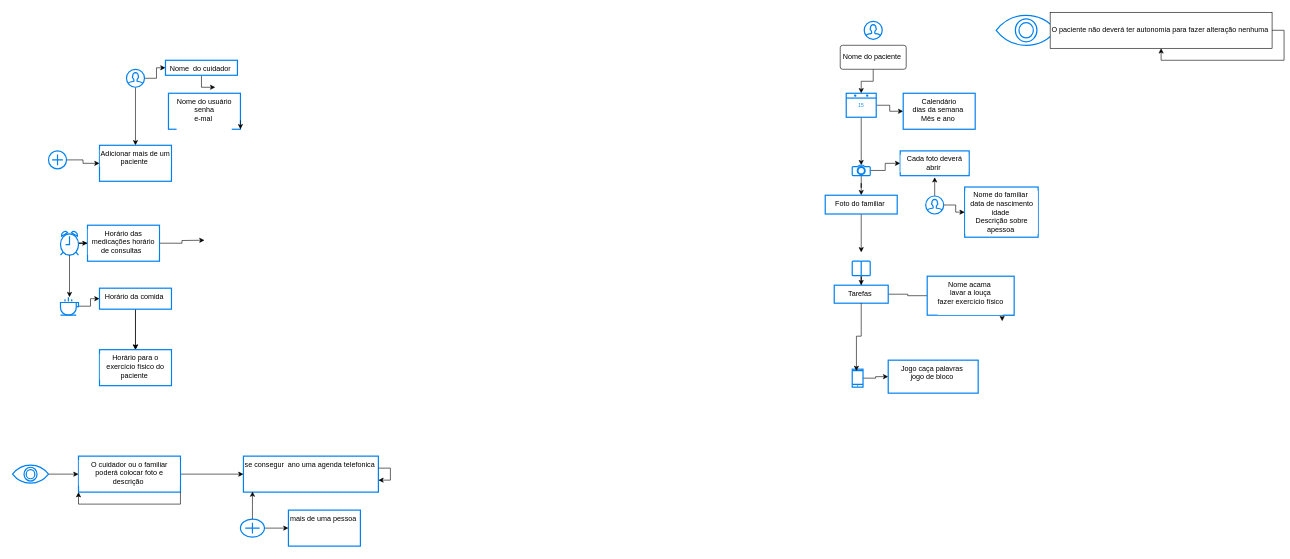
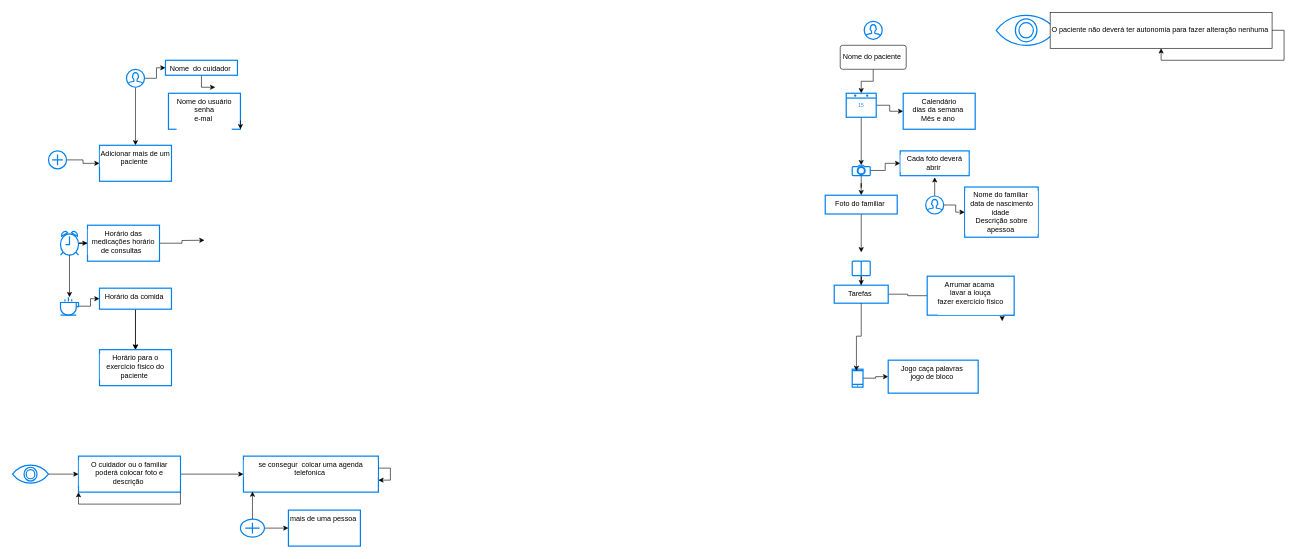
  <mxCell id="0" />
  <mxCell id="1" parent="0" />
  <mxCell id="2" value="" style="html=1;verticalLabelPosition=bottom;align=center;labelBackgroundColor=#ffffff;verticalAlign=top;strokeWidth=2;strokeColor=#0080F0;shadow=0;dashed=0;shape=mxgraph.ios7.icons.user;" vertex="1" parent="1"><mxGeometry x="1440" y="35" width="30" height="30" as="geometry" /></mxCell>
  <mxCell id="3" style="edgeStyle=orthogonalEdgeStyle;rounded=0;orthogonalLoop=1;jettySize=auto;html=1;exitX=0.5;exitY=1;exitDx=0;exitDy=0;" edge="1" parent="1" source="4" target="7"><mxGeometry relative="1" as="geometry"><mxPoint x="1455" y="145" as="targetPoint" /></mxGeometry></mxCell>
  <mxCell id="4" value="Nome do paciente&amp;nbsp;" style="rounded=1;arcSize=10;whiteSpace=wrap;html=1;align=center;" vertex="1" parent="1"><mxGeometry y="75" width="110" height="40" as="geometry" x="1400" /></mxCell>
  <mxCell id="5" value="" style="edgeStyle=orthogonalEdgeStyle;rounded=0;orthogonalLoop=1;jettySize=auto;html=1;" edge="1" parent="1" source="7" target="8"><mxGeometry relative="1" as="geometry" /></mxCell>
  <mxCell id="6" style="edgeStyle=orthogonalEdgeStyle;rounded=0;orthogonalLoop=1;jettySize=auto;html=1;" edge="1" parent="1" source="7" target="11"><mxGeometry relative="1" as="geometry"><mxPoint x="1435" y="255" as="targetPoint" /></mxGeometry></mxCell>
  <mxCell id="7" value="" style="html=1;verticalLabelPosition=bottom;align=center;labelBackgroundColor=#ffffff;verticalAlign=top;strokeWidth=2;strokeColor=#0080F0;shadow=0;dashed=0;shape=mxgraph.ios7.icons.calendar;" vertex="1" parent="1"><mxGeometry x="1410" y="155" width="50" height="40" as="geometry" /></mxCell>
  <mxCell id="8" value="Calendário&lt;div&gt;dias da semana&amp;nbsp;&lt;/div&gt;&lt;div&gt;Mês e ano&amp;nbsp;&lt;/div&gt;" style="whiteSpace=wrap;html=1;verticalAlign=top;strokeColor=#0080F0;labelBackgroundColor=#ffffff;strokeWidth=2;shadow=0;dashed=0;" vertex="1" parent="1"><mxGeometry x="1505" y="155" width="120" height="60" as="geometry" /></mxCell>
  <mxCell id="9" value="" style="edgeStyle=orthogonalEdgeStyle;rounded=0;orthogonalLoop=1;jettySize=auto;html=1;" edge="1" parent="1" source="11" target="13"><mxGeometry relative="1" as="geometry" /></mxCell>
  <mxCell id="10" value="" style="edgeStyle=orthogonalEdgeStyle;rounded=0;orthogonalLoop=1;jettySize=auto;html=1;" edge="1" parent="1" source="11" target="14"><mxGeometry relative="1" as="geometry" /></mxCell>
  <mxCell id="11" value="" style="html=1;verticalLabelPosition=bottom;align=center;labelBackgroundColor=#ffffff;verticalAlign=top;strokeWidth=2;strokeColor=#0080F0;shadow=0;dashed=0;shape=mxgraph.ios7.icons.camera;" vertex="1" parent="1"><mxGeometry x="1420" y="275" width="30" height="17.4" as="geometry" /></mxCell>
  <mxCell id="12" style="edgeStyle=orthogonalEdgeStyle;rounded=0;orthogonalLoop=1;jettySize=auto;html=1;" edge="1" parent="1" source="13"><mxGeometry relative="1" as="geometry"><mxPoint x="1435" y="420.15" as="targetPoint" /></mxGeometry></mxCell>
  <mxCell id="13" value="Foto do familiar&amp;nbsp;" style="whiteSpace=wrap;html=1;verticalAlign=top;strokeColor=#0080F0;labelBackgroundColor=#ffffff;strokeWidth=2;shadow=0;dashed=0;" vertex="1" parent="1"><mxGeometry x="1375" y="325" width="120" height="31.3" as="geometry" /></mxCell>
  <mxCell id="14" value="Cada foto deverá abrir&amp;nbsp;" style="whiteSpace=wrap;html=1;verticalAlign=top;strokeColor=#0080F0;labelBackgroundColor=#ffffff;strokeWidth=2;shadow=0;dashed=0;" vertex="1" parent="1"><mxGeometry x="1500" y="251.1" width="115" height="41.3" as="geometry" /></mxCell>
  <mxCell id="15" style="edgeStyle=orthogonalEdgeStyle;rounded=0;orthogonalLoop=1;jettySize=auto;html=1;" edge="1" parent="1" source="17"><mxGeometry relative="1" as="geometry"><mxPoint x="1557.5" y="295" as="targetPoint" /></mxGeometry></mxCell>
  <mxCell id="16" value="" style="edgeStyle=orthogonalEdgeStyle;rounded=0;orthogonalLoop=1;jettySize=auto;html=1;" edge="1" parent="1" source="17" target="18"><mxGeometry relative="1" as="geometry" /></mxCell>
  <mxCell id="17" value="" style="html=1;verticalLabelPosition=bottom;align=center;labelBackgroundColor=#ffffff;verticalAlign=top;strokeWidth=2;strokeColor=#0080F0;shadow=0;dashed=0;shape=mxgraph.ios7.icons.user;" vertex="1" parent="1"><mxGeometry x="1542.5" y="326.3" width="30" height="30" as="geometry" /></mxCell>
  <mxCell id="18" value="Nome do familiar&amp;nbsp;&lt;div&gt;data de nascimento idade&amp;nbsp;&lt;/div&gt;&lt;div&gt;Descrição sobre apessoa&amp;nbsp;&lt;/div&gt;" style="whiteSpace=wrap;html=1;verticalAlign=top;strokeColor=#0080F0;labelBackgroundColor=#ffffff;strokeWidth=2;shadow=0;dashed=0;" vertex="1" parent="1"><mxGeometry x="1607.5" y="311.3" width="122.5" height="83.7" as="geometry" /></mxCell>
  <mxCell id="19" value="" style="edgeStyle=orthogonalEdgeStyle;rounded=0;orthogonalLoop=1;jettySize=auto;html=1;" edge="1" parent="1" source="20" target="22"><mxGeometry relative="1" as="geometry" /></mxCell>
  <mxCell id="20" value="" style="html=1;verticalLabelPosition=bottom;align=center;labelBackgroundColor=#ffffff;verticalAlign=top;strokeWidth=2;strokeColor=#0080F0;shadow=0;dashed=0;shape=mxgraph.ios7.icons.book;" vertex="1" parent="1"><mxGeometry x="1420" y="435" width="30" height="25.5" as="geometry" /></mxCell>
  <mxCell id="21" value="" style="edgeStyle=orthogonalEdgeStyle;rounded=0;orthogonalLoop=1;jettySize=auto;html=1;endArrow=none;" edge="1" parent="1" source="22" target="24"><mxGeometry relative="1" as="geometry" /></mxCell>
  <mxCell id="22" value="Tarefas&amp;nbsp;" style="whiteSpace=wrap;html=1;verticalAlign=top;strokeColor=#0080F0;labelBackgroundColor=#ffffff;strokeWidth=2;shadow=0;dashed=0;" vertex="1" parent="1"><mxGeometry x="1390" y="475" width="90" height="30" as="geometry" /></mxCell>
  <mxCell id="23" style="edgeStyle=orthogonalEdgeStyle;rounded=0;orthogonalLoop=1;jettySize=auto;html=1;exitX=1;exitY=1;exitDx=0;exitDy=0;" edge="1" parent="1" source="24"><mxGeometry relative="1" as="geometry"><mxPoint x="1670" y="535" as="targetPoint" /></mxGeometry></mxCell>
- <mxCell id="24" value="Nome acama&amp;nbsp;&lt;div&gt;lavar a louça&lt;/div&gt;&lt;div&gt;fazer exercício físico&lt;/div&gt;&lt;div&gt;&amp;nbsp;&amp;nbsp;&lt;/div&gt;" style="whiteSpace=wrap;html=1;verticalAlign=top;strokeColor=#0080F0;labelBackgroundColor=#ffffff;strokeWidth=2;shadow=0;dashed=0;" vertex="1" parent="1"><mxGeometry x="1545" y="460" width="145" height="65" as="geometry" /></mxCell>
+ <mxCell id="24" value="Arrumar acama&amp;nbsp;&lt;div&gt;lavar a louça&lt;/div&gt;&lt;div&gt;fazer exercício físico&lt;/div&gt;&lt;div&gt;&amp;nbsp;&amp;nbsp;&lt;/div&gt;" style="whiteSpace=wrap;html=1;verticalAlign=top;strokeColor=#0080F0;labelBackgroundColor=#ffffff;strokeWidth=2;shadow=0;dashed=0;" vertex="1" parent="1"><mxGeometry x="1545" y="460" width="145" height="65" as="geometry" /></mxCell>
  <mxCell id="25" value="" style="edgeStyle=orthogonalEdgeStyle;rounded=0;orthogonalLoop=1;jettySize=auto;html=1;" edge="1" parent="1" source="26" target="28"><mxGeometry relative="1" as="geometry" /></mxCell>
  <mxCell id="26" value="" style="html=1;verticalLabelPosition=bottom;align=center;labelBackgroundColor=#ffffff;verticalAlign=top;strokeWidth=2;strokeColor=#0080F0;shadow=0;dashed=0;shape=mxgraph.ios7.icons.smartphone;" vertex="1" parent="1"><mxGeometry x="1420" y="615" width="18" height="30" as="geometry" /></mxCell>
  <mxCell id="27" style="edgeStyle=orthogonalEdgeStyle;rounded=0;orthogonalLoop=1;jettySize=auto;html=1;exitX=0.5;exitY=1;exitDx=0;exitDy=0;entryX=0.389;entryY=0.1;entryDx=0;entryDy=0;entryPerimeter=0;" edge="1" parent="1" source="22" target="26"><mxGeometry relative="1" as="geometry" /></mxCell>
  <mxCell id="28" value="Jogo caça palavras&amp;nbsp;&lt;div&gt;jogo de bloco&amp;nbsp;&lt;/div&gt;" style="whiteSpace=wrap;html=1;verticalAlign=top;strokeColor=#0080F0;labelBackgroundColor=#ffffff;strokeWidth=2;shadow=0;dashed=0;" vertex="1" parent="1"><mxGeometry x="1480" y="600" width="150" height="55" as="geometry" /></mxCell>
  <mxCell id="29" value="" style="html=1;verticalLabelPosition=bottom;align=center;labelBackgroundColor=#ffffff;verticalAlign=top;strokeWidth=2;strokeColor=#0080F0;shadow=0;dashed=0;shape=mxgraph.ios7.icons.eye;" vertex="1" parent="1"><mxGeometry x="1660" y="25" width="100" height="50" as="geometry" /></mxCell>
  <mxCell id="30" value="O paciente não deverá ter autonomia para fazer alteração nenhuma&amp;nbsp;" style="whiteSpace=wrap;html=1;" vertex="1" parent="1"><mxGeometry x="1750" y="20" width="370" height="60" as="geometry" /></mxCell>
  <mxCell id="31" style="edgeStyle=orthogonalEdgeStyle;rounded=0;orthogonalLoop=1;jettySize=auto;html=1;exitX=1;exitY=0.5;exitDx=0;exitDy=0;" edge="1" parent="1" source="30" target="30"><mxGeometry relative="1" as="geometry" /></mxCell>
  <mxCell id="32" value="" style="edgeStyle=orthogonalEdgeStyle;rounded=0;orthogonalLoop=1;jettySize=auto;html=1;" edge="1" parent="1" source="34" target="36"><mxGeometry relative="1" as="geometry" /></mxCell>
  <mxCell id="33" value="" style="edgeStyle=orthogonalEdgeStyle;rounded=0;orthogonalLoop=1;jettySize=auto;html=1;" edge="1" parent="1" source="34" target="40"><mxGeometry relative="1" as="geometry" /></mxCell>
  <mxCell id="34" value="" style="html=1;verticalLabelPosition=bottom;align=center;labelBackgroundColor=#ffffff;verticalAlign=top;strokeWidth=2;strokeColor=#0080F0;shadow=0;dashed=0;shape=mxgraph.ios7.icons.user;" vertex="1" parent="1"><mxGeometry x="210" y="115" width="30" height="30" as="geometry" /></mxCell>
  <mxCell id="35" value="" style="edgeStyle=orthogonalEdgeStyle;rounded=0;orthogonalLoop=1;jettySize=auto;html=1;" edge="1" parent="1" source="36"><mxGeometry relative="1" as="geometry"><mxPoint x="357.5" y="145" as="targetPoint" /></mxGeometry></mxCell>
  <mxCell id="36" value="Nome&amp;nbsp; do cuidador&amp;nbsp;" style="whiteSpace=wrap;html=1;verticalAlign=top;strokeColor=#0080F0;labelBackgroundColor=#ffffff;strokeWidth=2;shadow=0;dashed=0;" vertex="1" parent="1"><mxGeometry x="275" y="100" width="120" height="25" as="geometry" /></mxCell>
  <mxCell id="37" value="" style="edgeStyle=orthogonalEdgeStyle;rounded=0;orthogonalLoop=1;jettySize=auto;html=1;" edge="1" parent="1" target="38"><mxGeometry relative="1" as="geometry"><mxPoint x="357.5" y="165" as="sourcePoint" /></mxGeometry></mxCell>
  <mxCell id="38" value="Nome do usuário&lt;div&gt;senha&lt;/div&gt;&lt;div&gt;e-mal&amp;nbsp;&lt;/div&gt;&lt;div&gt;&lt;br&gt;&lt;/div&gt;" style="whiteSpace=wrap;html=1;verticalAlign=top;strokeColor=#0080F0;labelBackgroundColor=#ffffff;strokeWidth=2;shadow=0;dashed=0;" vertex="1" parent="1"><mxGeometry x="280" y="155" width="120" height="60" as="geometry" /></mxCell>
  <mxCell id="39" style="edgeStyle=orthogonalEdgeStyle;rounded=0;orthogonalLoop=1;jettySize=auto;html=1;exitX=1;exitY=0.75;exitDx=0;exitDy=0;entryX=1;entryY=1;entryDx=0;entryDy=0;" edge="1" parent="1" source="38" target="38"><mxGeometry relative="1" as="geometry" /></mxCell>
  <mxCell id="40" value="Adicionar mais de um paciente&amp;nbsp;" style="whiteSpace=wrap;html=1;verticalAlign=top;strokeColor=#0080F0;labelBackgroundColor=#ffffff;strokeWidth=2;shadow=0;dashed=0;" vertex="1" parent="1"><mxGeometry x="165" y="241.75" width="120" height="60" as="geometry" /></mxCell>
  <mxCell id="41" value="" style="edgeStyle=orthogonalEdgeStyle;rounded=0;orthogonalLoop=1;jettySize=auto;html=1;" edge="1" parent="1" source="42" target="40"><mxGeometry relative="1" as="geometry" /></mxCell>
  <mxCell id="42" value="" style="html=1;verticalLabelPosition=bottom;align=center;labelBackgroundColor=#ffffff;verticalAlign=top;strokeWidth=2;strokeColor=#0080F0;shadow=0;dashed=0;shape=mxgraph.ios7.icons.add;" vertex="1" parent="1"><mxGeometry x="80" y="251.1" width="30" height="30" as="geometry" /></mxCell>
  <mxCell id="43" style="edgeStyle=orthogonalEdgeStyle;rounded=0;orthogonalLoop=1;jettySize=auto;html=1;exitX=0.5;exitY=1;exitDx=0;exitDy=0;" edge="1" parent="1" source="40" target="40"><mxGeometry relative="1" as="geometry" /></mxCell>
  <mxCell id="44" value="" style="edgeStyle=orthogonalEdgeStyle;rounded=0;orthogonalLoop=1;jettySize=auto;html=1;" edge="1" parent="1" source="45" target="47"><mxGeometry relative="1" as="geometry" /></mxCell>
  <mxCell id="45" value="" style="html=1;verticalLabelPosition=bottom;align=center;labelBackgroundColor=#ffffff;verticalAlign=top;strokeWidth=2;strokeColor=#0080F0;shadow=0;dashed=0;shape=mxgraph.ios7.icons.alarm_clock;" vertex="1" parent="1"><mxGeometry x="100" y="385" width="30" height="40" as="geometry" /></mxCell>
  <mxCell id="46" style="edgeStyle=orthogonalEdgeStyle;rounded=0;orthogonalLoop=1;jettySize=auto;html=1;exitX=1;exitY=0.5;exitDx=0;exitDy=0;" edge="1" parent="1" source="47"><mxGeometry relative="1" as="geometry"><mxPoint x="340" y="400" as="targetPoint" /></mxGeometry></mxCell>
  <mxCell id="47" value="Horário das medicações horário de consultas&amp;nbsp;&amp;nbsp;" style="whiteSpace=wrap;html=1;verticalAlign=top;strokeColor=#0080F0;labelBackgroundColor=#ffffff;strokeWidth=2;shadow=0;dashed=0;" vertex="1" parent="1"><mxGeometry x="145" y="375" width="120" height="60" as="geometry" /></mxCell>
  <mxCell id="48" value="" style="edgeStyle=orthogonalEdgeStyle;rounded=0;orthogonalLoop=1;jettySize=auto;html=1;" edge="1" parent="1" source="49" target="53"><mxGeometry relative="1" as="geometry" /></mxCell>
  <mxCell id="49" value="" style="html=1;verticalLabelPosition=bottom;align=center;labelBackgroundColor=#ffffff;verticalAlign=top;strokeWidth=2;strokeColor=#0080F0;shadow=0;dashed=0;shape=mxgraph.ios7.icons.cup;" vertex="1" parent="1"><mxGeometry x="100" y="495" width="30" height="30" as="geometry" /></mxCell>
  <mxCell id="50" style="edgeStyle=orthogonalEdgeStyle;rounded=0;orthogonalLoop=1;jettySize=auto;html=1;entryX=0.5;entryY=0;entryDx=0;entryDy=0;entryPerimeter=0;" edge="1" parent="1" source="45" target="49"><mxGeometry relative="1" as="geometry" /></mxCell>
  <mxCell id="51" value="" style="edgeStyle=orthogonalEdgeStyle;rounded=0;orthogonalLoop=1;jettySize=auto;html=1;" edge="1" parent="1" source="53"><mxGeometry relative="1" as="geometry"><mxPoint x="225" y="582.5" as="targetPoint" /></mxGeometry></mxCell>
  <mxCell id="52" value="" style="edgeStyle=orthogonalEdgeStyle;rounded=0;orthogonalLoop=1;jettySize=auto;html=1;" edge="1" parent="1" source="53" target="55"><mxGeometry relative="1" as="geometry" /></mxCell>
  <mxCell id="53" value="Horário da comida&amp;nbsp;" style="whiteSpace=wrap;html=1;verticalAlign=top;strokeColor=#0080F0;labelBackgroundColor=#ffffff;strokeWidth=2;shadow=0;dashed=0;" vertex="1" parent="1"><mxGeometry x="165" y="480" width="120" height="35" as="geometry" /></mxCell>
  <mxCell id="54" style="edgeStyle=orthogonalEdgeStyle;rounded=0;orthogonalLoop=1;jettySize=auto;html=1;exitX=0.5;exitY=1;exitDx=0;exitDy=0;" edge="1" parent="1" source="53" target="53"><mxGeometry relative="1" as="geometry" /></mxCell>
  <mxCell id="55" value="Horário para o exercício físico do paciente&amp;nbsp;" style="whiteSpace=wrap;html=1;verticalAlign=top;strokeColor=#0080F0;labelBackgroundColor=#ffffff;strokeWidth=2;shadow=0;dashed=0;" vertex="1" parent="1"><mxGeometry x="165" y="582.5" width="120" height="60" as="geometry" /></mxCell>
  <mxCell id="56" value="" style="edgeStyle=orthogonalEdgeStyle;rounded=0;orthogonalLoop=1;jettySize=auto;html=1;" edge="1" parent="1" source="57" target="59"><mxGeometry relative="1" as="geometry" /></mxCell>
  <mxCell id="57" value="" style="html=1;verticalLabelPosition=bottom;align=center;labelBackgroundColor=#ffffff;verticalAlign=top;strokeWidth=2;strokeColor=#0080F0;shadow=0;dashed=0;shape=mxgraph.ios7.icons.eye;" vertex="1" parent="1"><mxGeometry x="20" y="775" width="60" height="30" as="geometry" /></mxCell>
  <mxCell id="58" value="" style="edgeStyle=orthogonalEdgeStyle;rounded=0;orthogonalLoop=1;jettySize=auto;html=1;" edge="1" parent="1" source="59" target="61"><mxGeometry relative="1" as="geometry" /></mxCell>
  <mxCell id="59" value="O cuidador ou o familiar poderá colocar foto e descrição&amp;nbsp;" style="whiteSpace=wrap;html=1;verticalAlign=top;strokeColor=#0080F0;labelBackgroundColor=#ffffff;strokeWidth=2;shadow=0;dashed=0;" vertex="1" parent="1"><mxGeometry x="130" y="760" width="170" height="60" as="geometry" /></mxCell>
  <mxCell id="60" style="edgeStyle=orthogonalEdgeStyle;rounded=0;orthogonalLoop=1;jettySize=auto;html=1;exitX=1;exitY=1;exitDx=0;exitDy=0;entryX=0;entryY=1;entryDx=0;entryDy=0;" edge="1" parent="1" source="59" target="59"><mxGeometry relative="1" as="geometry" /></mxCell>
- <mxCell id="61" value="se consegur&amp;nbsp; ano uma agenda telefonica&amp;nbsp;" style="whiteSpace=wrap;html=1;verticalAlign=top;strokeColor=#0080F0;labelBackgroundColor=#ffffff;strokeWidth=2;shadow=0;dashed=0;" vertex="1" parent="1"><mxGeometry x="405" y="760" width="225" height="60" as="geometry" /></mxCell>
+ <mxCell id="61" value="se consegur&amp;nbsp; colcar uma agenda telefonica&amp;nbsp;" style="whiteSpace=wrap;html=1;verticalAlign=top;strokeColor=#0080F0;labelBackgroundColor=#ffffff;strokeWidth=2;shadow=0;dashed=0;" vertex="1" parent="1"><mxGeometry x="405" y="760" width="225" height="60" as="geometry" /></mxCell>
  <mxCell id="62" style="edgeStyle=orthogonalEdgeStyle;rounded=0;orthogonalLoop=1;jettySize=auto;html=1;" edge="1" parent="1" source="61" target="61"><mxGeometry relative="1" as="geometry" /></mxCell>
  <mxCell id="63" value="" style="edgeStyle=orthogonalEdgeStyle;rounded=0;orthogonalLoop=1;jettySize=auto;html=1;" edge="1" parent="1" source="64" target="66"><mxGeometry relative="1" as="geometry" /></mxCell>
  <mxCell id="64" value="" style="html=1;verticalLabelPosition=bottom;align=center;labelBackgroundColor=#ffffff;verticalAlign=top;strokeWidth=2;strokeColor=#0080F0;shadow=0;dashed=0;shape=mxgraph.ios7.icons.add;" vertex="1" parent="1"><mxGeometry x="400" y="865" width="40" height="30" as="geometry" /></mxCell>
  <mxCell id="65" style="edgeStyle=orthogonalEdgeStyle;rounded=0;orthogonalLoop=1;jettySize=auto;html=1;entryX=0.067;entryY=0.983;entryDx=0;entryDy=0;entryPerimeter=0;" edge="1" parent="1" source="64" target="61"><mxGeometry relative="1" as="geometry" /></mxCell>
  <mxCell id="66" value="mais de uma pessoa&amp;nbsp;&lt;div&gt;&lt;br&gt;&lt;/div&gt;" style="whiteSpace=wrap;html=1;verticalAlign=top;strokeColor=#0080F0;labelBackgroundColor=#ffffff;strokeWidth=2;shadow=0;dashed=0;" vertex="1" parent="1"><mxGeometry x="480" y="850" width="120" height="60" as="geometry" /></mxCell>
  <mxCell id="67" style="edgeStyle=orthogonalEdgeStyle;rounded=0;orthogonalLoop=1;jettySize=auto;html=1;exitX=0.5;exitY=1;exitDx=0;exitDy=0;" edge="1" parent="1" source="66" target="66"><mxGeometry relative="1" as="geometry" /></mxCell>
